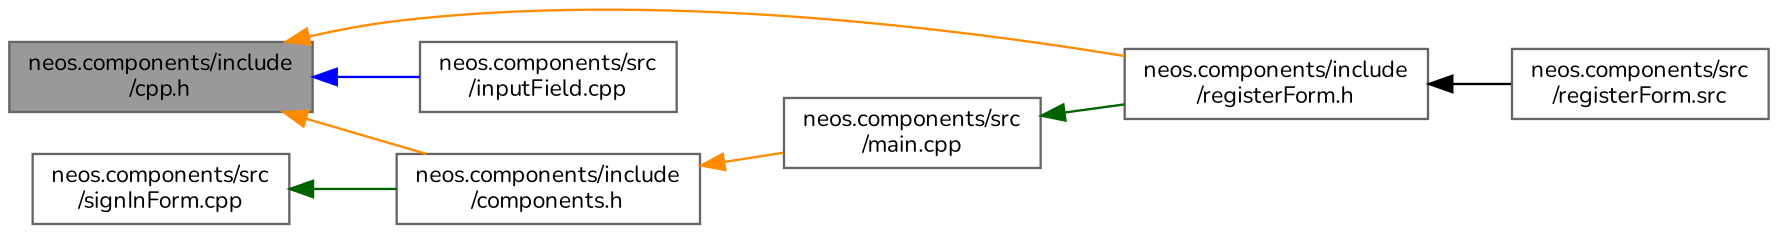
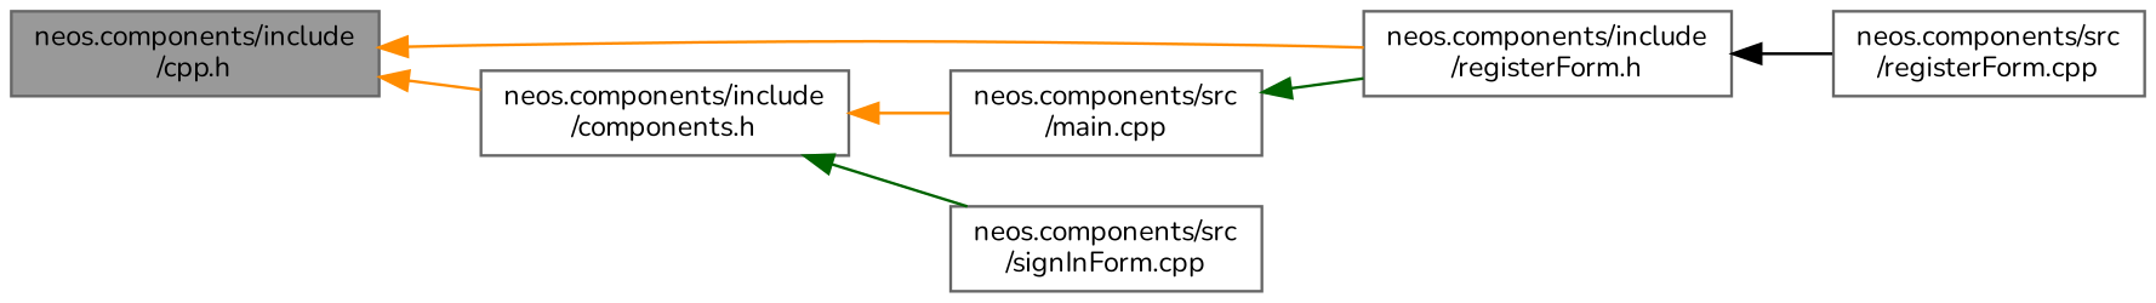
  digraph {
    fontname=Nunito
    rankdir=LR
    node [color=grey40 fillcolor=white fontname=Nunito fontsize=10 shape=box style=filled]
    edge [color=darkorange dir=back fontname=Nunito fontsize=10 labelfontname=Helvetica labelfontsize=10 style=solid]
    n1 [color=gray40 fillcolor=grey60 fontcolor=black height=0.2 label="neos.components/include\l/cpp.h" width=0.4]
    n2 [height=0.2 label="neos.components/include\l/registerForm.h" width=0.4]
    n3 [height=0.2 label="neos.components/include\l/components.h" width=0.4]
-   n4 [height=0.2 label="neos.components/src\l/inputField.cpp" width=0.4]
-   n5 [height=0.2 label="neos.components/src\l/registerForm.src" width=0.4]
+   n5 [height=0.2 label="neos.components/src\l/registerForm.cpp" width=0.4]
    n6 [height=0.2 label="neos.components/src\l/main.cpp" width=0.4]
    n7 [height=0.2 label="neos.components/src\l/signInForm.cpp" width=0.4]
    n1 -> n2
    n1 -> n3
-   n1 -> n4 [color=blue]
    n2 -> n5 [color=black]
    n3 -> n6
-   n7 -> n3 [color=darkgreen]
+   n3 -> n7 [color=darkgreen]
    n6 -> n2 [color=darkgreen]
  }
